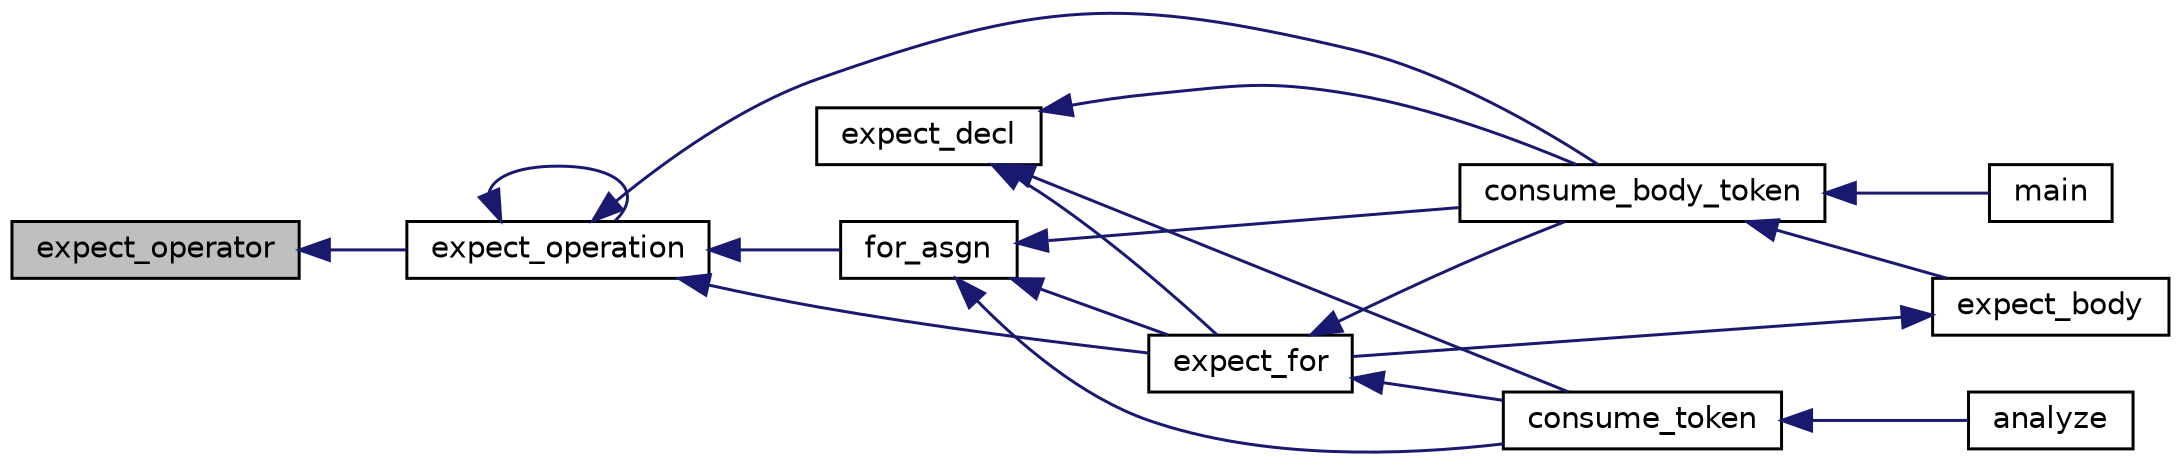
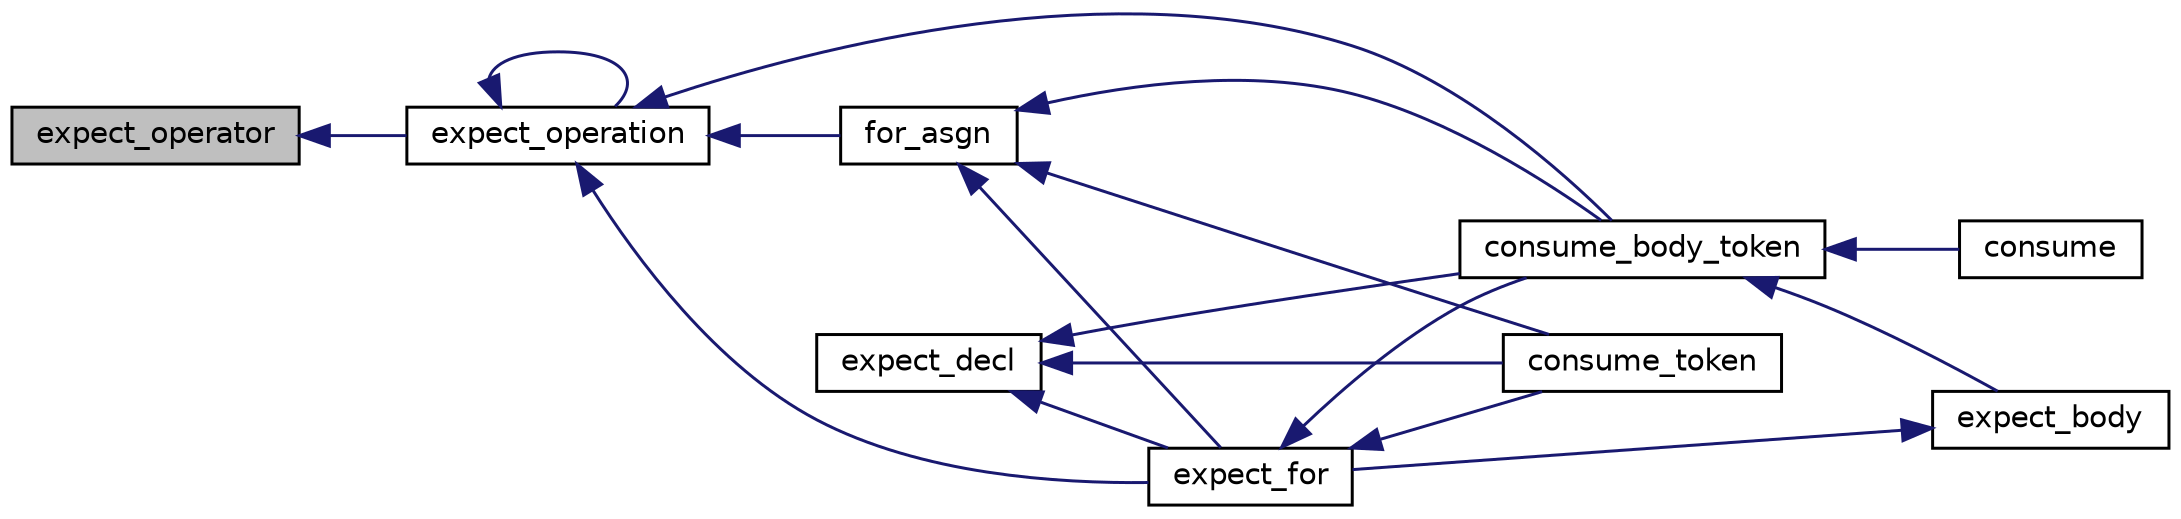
  digraph {
    rankdir=LR
    node [color=black fillcolor=white fontname=Helvetica fontsize=10 shape=record style=filled]
    edge [color=midnightblue dir=back fontname=Helvetica fontsize=10 labelfontname=Helvetica labelfontsize=10 style=solid]
    n1 [fillcolor=grey75 fontcolor=black height=0.2 label=expect_operator width=0.4]
    n2 [height=0.2 label=expect_operation width=0.4]
    n3 [height=0.2 label=expect_for width=0.4]
    n4 [height=0.2 label=consume_body_token width=0.4]
    n5 [height=0.2 label=for_asgn width=0.4]
    n6 [height=0.2 label=consume_token width=0.4]
-   n7 [height=0.2 label=analyze width=0.4]
    n8 [height=0.2 label=expect_decl width=0.4]
-   n9 [height=0.2 label=main width=0.4]
+   n9 [height=0.2 label=consume width=0.4]
    n10 [height=0.2 label=expect_body width=0.4]
    n1 -> n2
    n2 -> n2
    n2 -> n3
    n2 -> n4
    n2 -> n5
    n3 -> n4
    n3 -> n6
    n4 -> n9
    n4 -> n10
    n5 -> n3
    n5 -> n4
    n5 -> n6
-   n6 -> n7
    n8 -> n3
    n8 -> n4
    n8 -> n6
    n10 -> n3
  }
